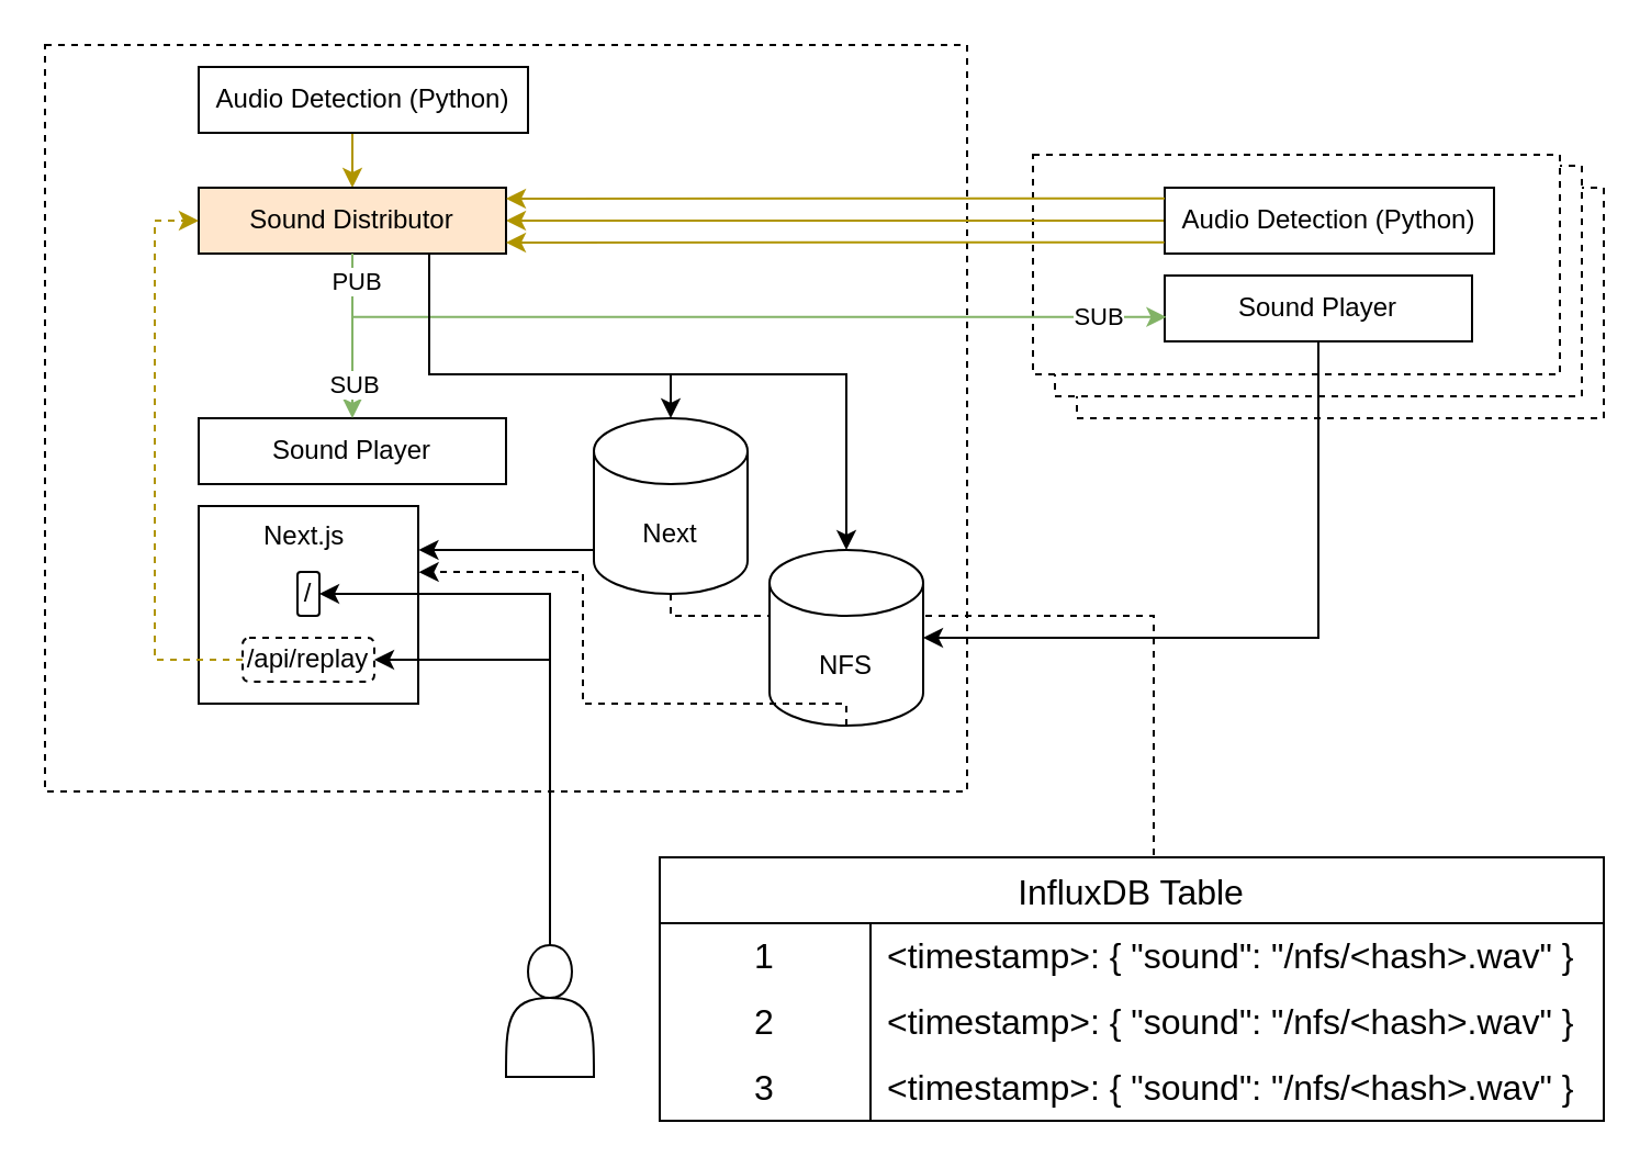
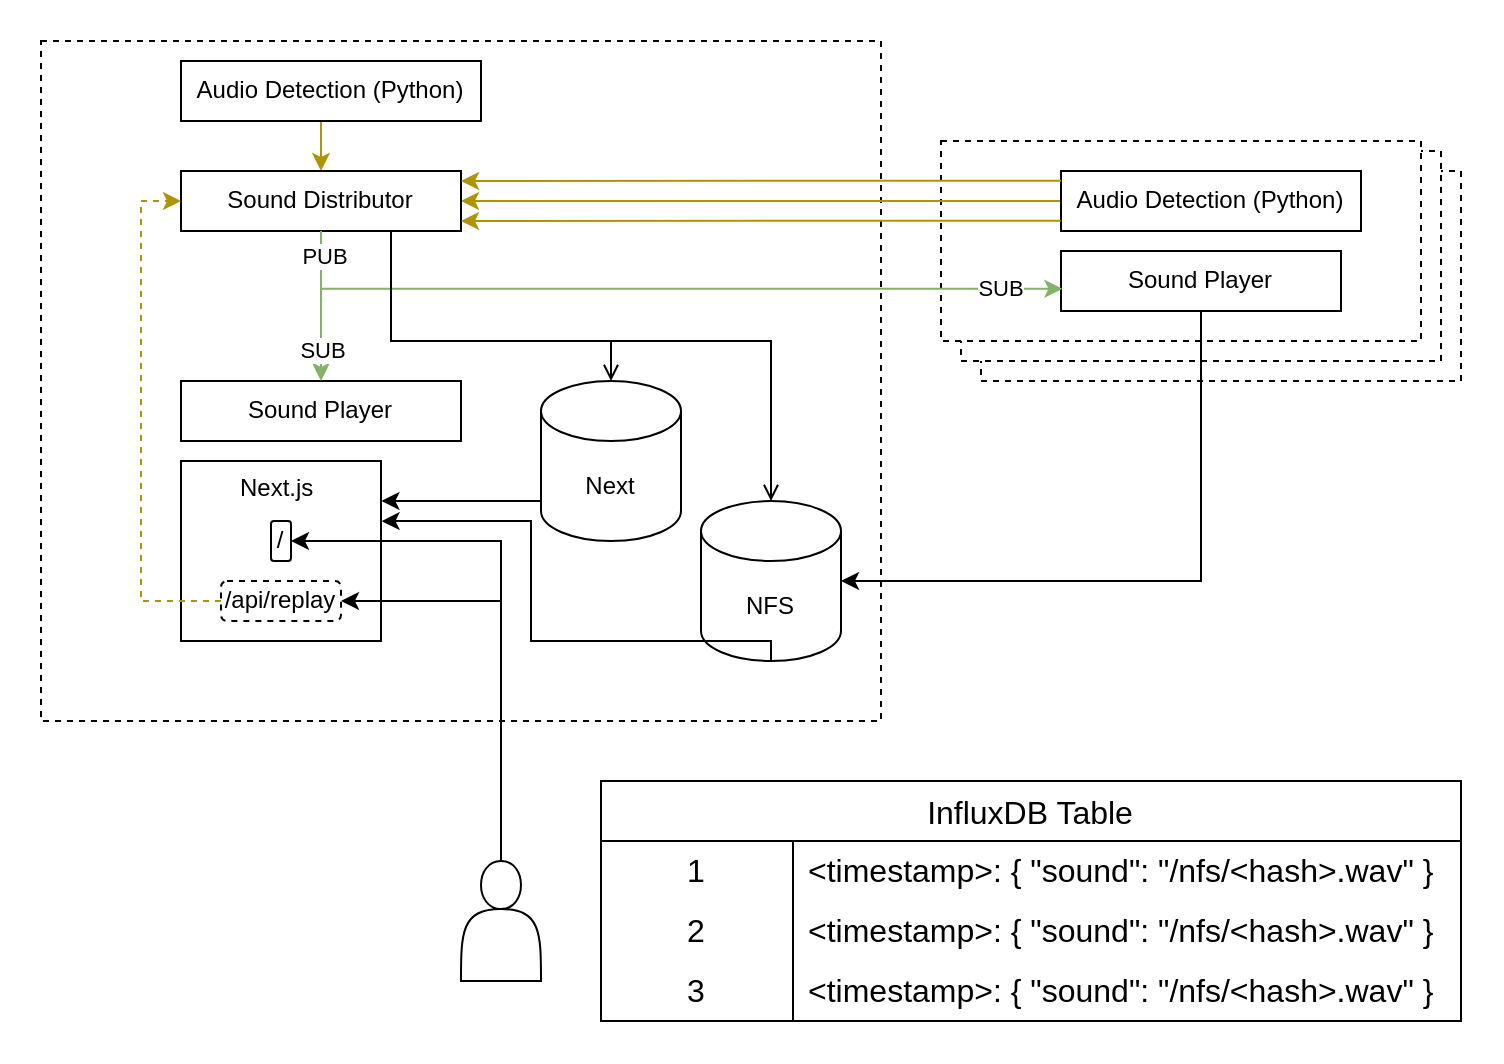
  <mxCell id="0" />
  <mxCell id="1" parent="0" />
  <mxCell id="2" value="" style="rounded=0;whiteSpace=wrap;html=1;dashed=1;" parent="1" vertex="1"><mxGeometry x="490" y="85" width="240" height="105" as="geometry" /></mxCell>
  <mxCell id="3" value="" style="rounded=0;whiteSpace=wrap;html=1;dashed=1;" parent="1" vertex="1"><mxGeometry x="20" y="20" width="420" height="340" as="geometry" /></mxCell>
  <mxCell id="4" style="edgeStyle=orthogonalEdgeStyle;rounded=0;orthogonalLoop=1;jettySize=auto;html=1;exitX=0.5;exitY=1;exitDx=0;exitDy=0;entryX=0.5;entryY=0;entryDx=0;entryDy=0;fillColor=#e3c800;strokeColor=#B09500;" parent="1" source="5" target="18" edge="1"><mxGeometry relative="1" as="geometry" /></mxCell>
  <mxCell id="5" value="Audio Detection (Python)" style="rounded=0;whiteSpace=wrap;html=1;" parent="1" vertex="1"><mxGeometry x="90" y="30" width="150" height="30" as="geometry" /></mxCell>
  <mxCell id="6" value="" style="rounded=0;whiteSpace=wrap;html=1;dashed=1;" parent="1" vertex="1"><mxGeometry x="480" y="75" width="240" height="105" as="geometry" /></mxCell>
- <mxCell id="7" style="edgeStyle=orthogonalEdgeStyle;rounded=0;orthogonalLoop=1;jettySize=auto;html=1;exitX=0.5;exitY=1;exitDx=0;exitDy=0;exitPerimeter=0;entryX=0.5;entryY=0;entryDx=0;entryDy=0;endArrow=none;endFill=0;dashed=1;" parent="1" source="8" target="29" edge="1"><mxGeometry relative="1" as="geometry"><Array as="points"><mxPoint x="305" y="280" /><mxPoint x="525" y="280" /></Array></mxGeometry></mxCell>
  <mxCell id="8" value="Next" style="shape=cylinder3;whiteSpace=wrap;html=1;boundedLbl=1;backgroundOutline=1;size=15;" parent="1" vertex="1"><mxGeometry x="270" y="190" width="70" height="80" as="geometry" /></mxCell>
  <mxCell id="9" value="Sound Player" style="rounded=0;whiteSpace=wrap;html=1;" parent="1" vertex="1"><mxGeometry x="90" y="190" width="140" height="30" as="geometry" /></mxCell>
  <mxCell id="10" value="Next.js&amp;nbsp;" style="rounded=0;whiteSpace=wrap;html=1;verticalAlign=top;" parent="1" vertex="1"><mxGeometry x="90" y="230" width="100" height="90" as="geometry" /></mxCell>
  <mxCell id="11" value="" style="rounded=0;whiteSpace=wrap;html=1;dashed=1;" parent="1" vertex="1"><mxGeometry x="470" y="70" width="240" height="100" as="geometry" /></mxCell>
  <mxCell id="12" style="edgeStyle=orthogonalEdgeStyle;rounded=0;orthogonalLoop=1;jettySize=auto;html=1;exitX=0;exitY=0.5;exitDx=0;exitDy=0;entryX=1;entryY=0.5;entryDx=0;entryDy=0;fillColor=#e3c800;strokeColor=#B09500;" parent="1" source="13" target="18" edge="1"><mxGeometry relative="1" as="geometry" /></mxCell>
  <mxCell id="13" value="Audio Detection (Python)" style="rounded=0;whiteSpace=wrap;html=1;" parent="1" vertex="1"><mxGeometry x="530" y="85" width="150" height="30" as="geometry" /></mxCell>
  <mxCell id="14" value="Sound Player" style="rounded=0;whiteSpace=wrap;html=1;" parent="1" vertex="1"><mxGeometry x="530" y="125" width="140" height="30" as="geometry" /></mxCell>
  <mxCell id="15" style="edgeStyle=orthogonalEdgeStyle;rounded=0;orthogonalLoop=1;jettySize=auto;html=1;exitX=0.5;exitY=1;exitDx=0;exitDy=0;entryX=0.5;entryY=0;entryDx=0;entryDy=0;fillColor=#d5e8d4;strokeColor=#82b366;" parent="1" source="18" target="9" edge="1"><mxGeometry relative="1" as="geometry" /></mxCell>
  <mxCell id="16" value="SUB" style="edgeLabel;html=1;align=center;verticalAlign=middle;resizable=0;points=[];" parent="15" vertex="1" connectable="0"><mxGeometry x="0.566" relative="1" as="geometry"><mxPoint as="offset" /></mxGeometry></mxCell>
- <mxCell id="17" style="edgeStyle=orthogonalEdgeStyle;rounded=0;orthogonalLoop=1;jettySize=auto;html=1;exitX=0.75;exitY=1;exitDx=0;exitDy=0;" parent="1" source="18" target="8" edge="1"><mxGeometry relative="1" as="geometry"><Array as="points"><mxPoint x="195" y="170" /><mxPoint x="305" y="170" /></Array></mxGeometry></mxCell>
- <mxCell id="18" value="Sound Distributor" style="rounded=0;whiteSpace=wrap;html=1;fillColor=#ffe6cc;" parent="1" vertex="1"><mxGeometry x="90" y="85" width="140" height="30" as="geometry" /></mxCell>
+ <mxCell id="17" style="edgeStyle=orthogonalEdgeStyle;rounded=0;orthogonalLoop=1;jettySize=auto;html=1;exitX=0.75;exitY=1;exitDx=0;exitDy=0;endArrow=open;" parent="1" source="18" target="8" edge="1"><mxGeometry relative="1" as="geometry"><Array as="points"><mxPoint x="195" y="170" /><mxPoint x="305" y="170" /></Array></mxGeometry></mxCell>
+ <mxCell id="18" value="Sound Distributor" style="rounded=0;whiteSpace=wrap;html=1;" parent="1" vertex="1"><mxGeometry x="90" y="85" width="140" height="30" as="geometry" /></mxCell>
  <mxCell id="19" style="edgeStyle=orthogonalEdgeStyle;rounded=0;orthogonalLoop=1;jettySize=auto;html=1;exitX=0.5;exitY=0;exitDx=0;exitDy=0;entryX=1;entryY=0.5;entryDx=0;entryDy=0;" parent="1" source="21" target="41" edge="1"><mxGeometry relative="1" as="geometry" /></mxCell>
  <mxCell id="20" style="edgeStyle=orthogonalEdgeStyle;rounded=0;orthogonalLoop=1;jettySize=auto;html=1;exitX=0.5;exitY=0;exitDx=0;exitDy=0;entryX=1;entryY=0.5;entryDx=0;entryDy=0;" parent="1" source="21" target="40" edge="1"><mxGeometry relative="1" as="geometry" /></mxCell>
  <mxCell id="21" value="" style="shape=actor;whiteSpace=wrap;html=1;" parent="1" vertex="1"><mxGeometry x="230" y="430" width="40" height="60" as="geometry" /></mxCell>
  <mxCell id="22" style="edgeStyle=orthogonalEdgeStyle;rounded=0;orthogonalLoop=1;jettySize=auto;html=1;exitX=0.5;exitY=1;exitDx=0;exitDy=0;entryX=0.005;entryY=0.63;entryDx=0;entryDy=0;entryPerimeter=0;fillColor=#d5e8d4;strokeColor=#82b366;" parent="1" source="18" target="14" edge="1"><mxGeometry relative="1" as="geometry" /></mxCell>
  <mxCell id="23" value="PUB" style="edgeLabel;html=1;align=center;verticalAlign=middle;resizable=0;points=[];" parent="22" vertex="1" connectable="0"><mxGeometry x="-0.941" y="1" relative="1" as="geometry"><mxPoint as="offset" /></mxGeometry></mxCell>
  <mxCell id="24" value="SUB" style="edgeLabel;html=1;align=center;verticalAlign=middle;resizable=0;points=[];" parent="22" vertex="1" connectable="0"><mxGeometry x="0.842" relative="1" as="geometry"><mxPoint as="offset" /></mxGeometry></mxCell>
  <mxCell id="25" style="edgeStyle=orthogonalEdgeStyle;rounded=0;orthogonalLoop=1;jettySize=auto;html=1;exitX=-0.001;exitY=0.831;exitDx=0;exitDy=0;entryX=1;entryY=0.5;entryDx=0;entryDy=0;fillColor=#e3c800;strokeColor=#B09500;exitPerimeter=0;" parent="1" source="13" edge="1"><mxGeometry relative="1" as="geometry"><mxPoint x="410" y="110" as="sourcePoint" /><mxPoint x="230" y="110" as="targetPoint" /></mxGeometry></mxCell>
  <mxCell id="26" style="edgeStyle=orthogonalEdgeStyle;rounded=0;orthogonalLoop=1;jettySize=auto;html=1;entryX=1;entryY=0.5;entryDx=0;entryDy=0;fillColor=#e3c800;strokeColor=#B09500;exitX=0;exitY=0.164;exitDx=0;exitDy=0;exitPerimeter=0;" parent="1" source="13" edge="1"><mxGeometry relative="1" as="geometry"><mxPoint x="410" y="90" as="sourcePoint" /><mxPoint x="230" y="90" as="targetPoint" /></mxGeometry></mxCell>
  <mxCell id="27" value="NFS" style="shape=cylinder3;whiteSpace=wrap;html=1;boundedLbl=1;backgroundOutline=1;size=15;" parent="1" vertex="1"><mxGeometry x="350" y="250" width="70" height="80" as="geometry" /></mxCell>
- <mxCell id="28" style="edgeStyle=orthogonalEdgeStyle;rounded=0;orthogonalLoop=1;jettySize=auto;html=1;exitX=0.75;exitY=1;exitDx=0;exitDy=0;entryX=0.5;entryY=0;entryDx=0;entryDy=0;entryPerimeter=0;" parent="1" source="18" target="27" edge="1"><mxGeometry relative="1" as="geometry"><Array as="points"><mxPoint x="195" y="170" /><mxPoint x="385" y="170" /></Array></mxGeometry></mxCell>
+ <mxCell id="28" style="edgeStyle=orthogonalEdgeStyle;rounded=0;orthogonalLoop=1;jettySize=auto;html=1;exitX=0.75;exitY=1;exitDx=0;exitDy=0;entryX=0.5;entryY=0;entryDx=0;entryDy=0;entryPerimeter=0;endArrow=open;" parent="1" source="18" target="27" edge="1"><mxGeometry relative="1" as="geometry"><Array as="points"><mxPoint x="195" y="170" /><mxPoint x="385" y="170" /></Array></mxGeometry></mxCell>
  <mxCell id="29" value="InfluxDB Table" style="shape=table;startSize=30;container=1;collapsible=0;childLayout=tableLayout;fixedRows=1;rowLines=0;fontStyle=0;strokeColor=default;fontSize=16;" parent="1" vertex="1"><mxGeometry x="300" y="390" width="430" height="120" as="geometry" /></mxCell>
  <mxCell id="30" value="" style="shape=tableRow;horizontal=0;startSize=0;swimlaneHead=0;swimlaneBody=0;top=0;left=0;bottom=0;right=0;collapsible=0;dropTarget=0;fillColor=none;points=[[0,0.5],[1,0.5]];portConstraint=eastwest;strokeColor=inherit;fontSize=16;" parent="29" vertex="1"><mxGeometry y="30" width="430" height="30" as="geometry" /></mxCell>
  <mxCell id="31" value="1" style="shape=partialRectangle;html=1;whiteSpace=wrap;connectable=0;fillColor=none;top=0;left=0;bottom=0;right=0;overflow=hidden;pointerEvents=1;strokeColor=inherit;fontSize=16;" parent="30" vertex="1"><mxGeometry width="96" height="30" as="geometry"><mxRectangle width="96" height="30" as="alternateBounds" /></mxGeometry></mxCell>
  <mxCell id="32" value="&amp;lt;timestamp&amp;gt;: { &quot;sound&quot;: &quot;/nfs/&amp;lt;hash&amp;gt;.wav&quot; }" style="shape=partialRectangle;html=1;whiteSpace=wrap;connectable=0;fillColor=none;top=0;left=0;bottom=0;right=0;align=left;spacingLeft=6;overflow=hidden;strokeColor=inherit;fontSize=16;" parent="30" vertex="1"><mxGeometry x="96" width="334" height="30" as="geometry"><mxRectangle width="334" height="30" as="alternateBounds" /></mxGeometry></mxCell>
  <mxCell id="33" value="" style="shape=tableRow;horizontal=0;startSize=0;swimlaneHead=0;swimlaneBody=0;top=0;left=0;bottom=0;right=0;collapsible=0;dropTarget=0;fillColor=none;points=[[0,0.5],[1,0.5]];portConstraint=eastwest;strokeColor=inherit;fontSize=16;" parent="29" vertex="1"><mxGeometry y="60" width="430" height="30" as="geometry" /></mxCell>
  <mxCell id="34" value="2" style="shape=partialRectangle;html=1;whiteSpace=wrap;connectable=0;fillColor=none;top=0;left=0;bottom=0;right=0;overflow=hidden;strokeColor=inherit;fontSize=16;" parent="33" vertex="1"><mxGeometry width="96" height="30" as="geometry"><mxRectangle width="96" height="30" as="alternateBounds" /></mxGeometry></mxCell>
  <mxCell id="35" value="&amp;lt;timestamp&amp;gt;: { &quot;sound&quot;: &quot;/nfs/&amp;lt;hash&amp;gt;.wav&quot; }" style="shape=partialRectangle;html=1;whiteSpace=wrap;connectable=0;fillColor=none;top=0;left=0;bottom=0;right=0;align=left;spacingLeft=6;overflow=hidden;strokeColor=inherit;fontSize=16;" parent="33" vertex="1"><mxGeometry x="96" width="334" height="30" as="geometry"><mxRectangle width="334" height="30" as="alternateBounds" /></mxGeometry></mxCell>
  <mxCell id="36" value="" style="shape=tableRow;horizontal=0;startSize=0;swimlaneHead=0;swimlaneBody=0;top=0;left=0;bottom=0;right=0;collapsible=0;dropTarget=0;fillColor=none;points=[[0,0.5],[1,0.5]];portConstraint=eastwest;strokeColor=inherit;fontSize=16;" parent="29" vertex="1"><mxGeometry y="90" width="430" height="30" as="geometry" /></mxCell>
  <mxCell id="37" value="3" style="shape=partialRectangle;html=1;whiteSpace=wrap;connectable=0;fillColor=none;top=0;left=0;bottom=0;right=0;overflow=hidden;strokeColor=inherit;fontSize=16;" parent="36" vertex="1"><mxGeometry width="96" height="30" as="geometry"><mxRectangle width="96" height="30" as="alternateBounds" /></mxGeometry></mxCell>
  <mxCell id="38" value="&amp;lt;timestamp&amp;gt;: { &quot;sound&quot;: &quot;/nfs/&amp;lt;hash&amp;gt;.wav&quot; }" style="shape=partialRectangle;html=1;whiteSpace=wrap;connectable=0;fillColor=none;top=0;left=0;bottom=0;right=0;align=left;spacingLeft=6;overflow=hidden;strokeColor=inherit;fontSize=16;" parent="36" vertex="1"><mxGeometry x="96" width="334" height="30" as="geometry"><mxRectangle width="334" height="30" as="alternateBounds" /></mxGeometry></mxCell>
  <mxCell id="39" style="edgeStyle=orthogonalEdgeStyle;rounded=0;orthogonalLoop=1;jettySize=auto;html=1;exitX=0.5;exitY=1;exitDx=0;exitDy=0;entryX=1;entryY=0.5;entryDx=0;entryDy=0;entryPerimeter=0;" parent="1" source="14" target="27" edge="1"><mxGeometry relative="1" as="geometry" /></mxCell>
  <mxCell id="40" value="/api/replay" style="rounded=1;whiteSpace=wrap;html=1;dashed=1;" parent="1" vertex="1"><mxGeometry x="110" y="290" width="60" height="20" as="geometry" /></mxCell>
  <mxCell id="41" value="/" style="rounded=1;whiteSpace=wrap;html=1;" parent="1" vertex="1"><mxGeometry x="135" y="260" width="10" height="20" as="geometry" /></mxCell>
  <mxCell id="42" style="edgeStyle=orthogonalEdgeStyle;rounded=0;orthogonalLoop=1;jettySize=auto;html=1;startArrow=classic;startFill=1;endArrow=none;endFill=0;exitX=1.002;exitY=0.222;exitDx=0;exitDy=0;exitPerimeter=0;" parent="1" source="10" edge="1"><mxGeometry relative="1" as="geometry"><mxPoint x="190" y="250" as="sourcePoint" /><mxPoint x="270" y="250" as="targetPoint" /><Array as="points" /></mxGeometry></mxCell>
- <mxCell id="43" style="edgeStyle=orthogonalEdgeStyle;rounded=0;orthogonalLoop=1;jettySize=auto;html=1;exitX=0.5;exitY=1;exitDx=0;exitDy=0;exitPerimeter=0;entryX=1.003;entryY=0.334;entryDx=0;entryDy=0;entryPerimeter=0;dashed=1;" parent="1" source="27" target="10" edge="1"><mxGeometry relative="1" as="geometry"><mxPoint x="180" y="260" as="targetPoint" /><Array as="points"><mxPoint x="385" y="320" /><mxPoint x="265" y="320" /><mxPoint x="265" y="260" /><mxPoint x="210" y="260" /></Array></mxGeometry></mxCell>
+ <mxCell id="43" style="edgeStyle=orthogonalEdgeStyle;rounded=0;orthogonalLoop=1;jettySize=auto;html=1;exitX=0.5;exitY=1;exitDx=0;exitDy=0;exitPerimeter=0;entryX=1.003;entryY=0.334;entryDx=0;entryDy=0;entryPerimeter=0;" parent="1" source="27" target="10" edge="1"><mxGeometry relative="1" as="geometry"><mxPoint x="180" y="260" as="targetPoint" /><Array as="points"><mxPoint x="385" y="320" /><mxPoint x="265" y="320" /><mxPoint x="265" y="260" /><mxPoint x="210" y="260" /></Array></mxGeometry></mxCell>
  <mxCell id="44" style="edgeStyle=orthogonalEdgeStyle;rounded=0;orthogonalLoop=1;jettySize=auto;html=1;exitX=0;exitY=0.5;exitDx=0;exitDy=0;entryX=0;entryY=0.5;entryDx=0;entryDy=0;fillColor=#e3c800;strokeColor=#B09500;dashed=1;" parent="1" source="40" target="18" edge="1"><mxGeometry relative="1" as="geometry"><Array as="points"><mxPoint x="70" y="300" /><mxPoint x="70" y="100" /></Array></mxGeometry></mxCell>
